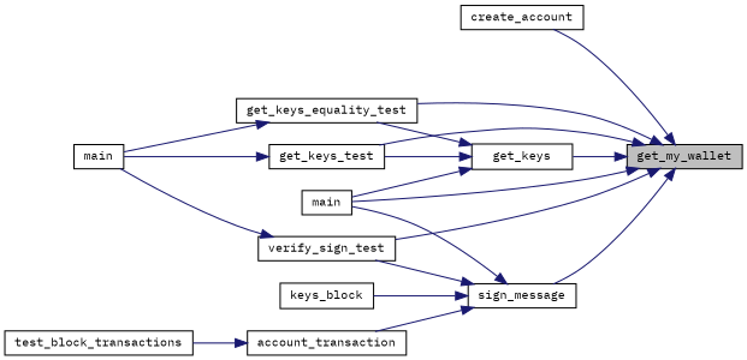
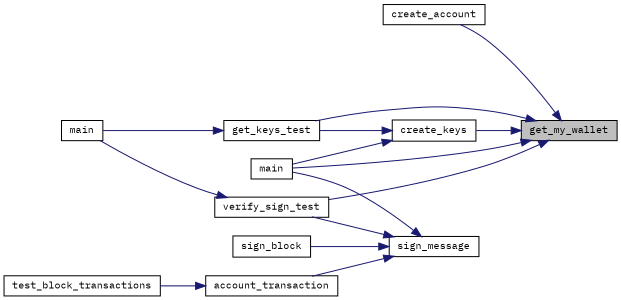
  digraph {
    fontname="IBM Plex Mono"
    rankdir=RL
    node [color=black fillcolor=white fontname="IBM Plex Mono" fontsize=10 shape=record style=filled]
    edge [color=midnightblue dir=back fontname="IBM Plex Mono" fontsize=10 labelfontname=Helvetica labelfontsize=10 style=solid]
    n1 [fillcolor=grey75 fontcolor=black height=0.2 label=get_my_wallet width=0.4]
    n2 [height=0.2 label=create_account width=0.4]
-   n3 [height=0.2 label=get_keys width=0.4]
-   n4 [height=0.2 label=get_keys_equality_test width=0.4]
+   n3 [height=0.2 label=create_keys width=0.4]
    n5 [height=0.2 label=get_keys_test width=0.4]
    n6 [height=0.2 label=main width=0.4]
    n7 [height=0.2 label=sign_message width=0.4]
    n8 [height=0.2 label=verify_sign_test width=0.4]
    n9 [height=0.2 label=main width=0.4]
-   n10 [height=0.2 label=keys_block width=0.4]
+   n10 [height=0.2 label=sign_block width=0.4]
    n11 [height=0.2 label=account_transaction width=0.4]
    n12 [height=0.2 label=test_block_transactions width=0.4]
    n1 -> n2
    n1 -> n3
-   n1 -> n4
    n1 -> n5
    n1 -> n6
-   n1 -> n7
    n1 -> n8
-   n3 -> n4
    n3 -> n5
    n3 -> n6
-   n4 -> n9
    n5 -> n9
    n7 -> n6
    n7 -> n8
    n7 -> n10
    n7 -> n11
    n8 -> n9
    n11 -> n12
  }
